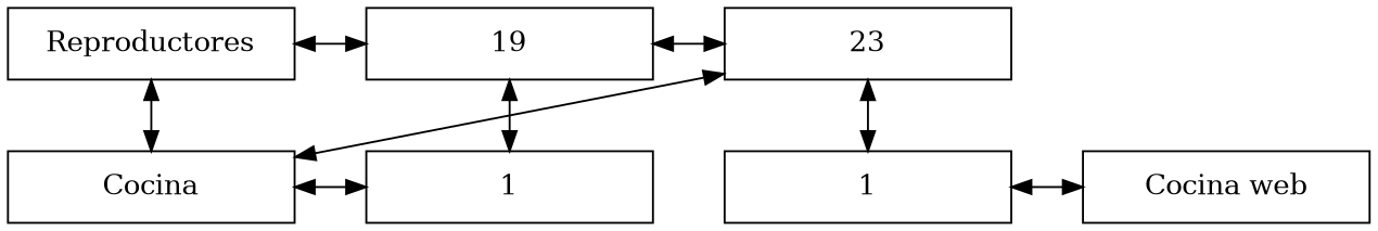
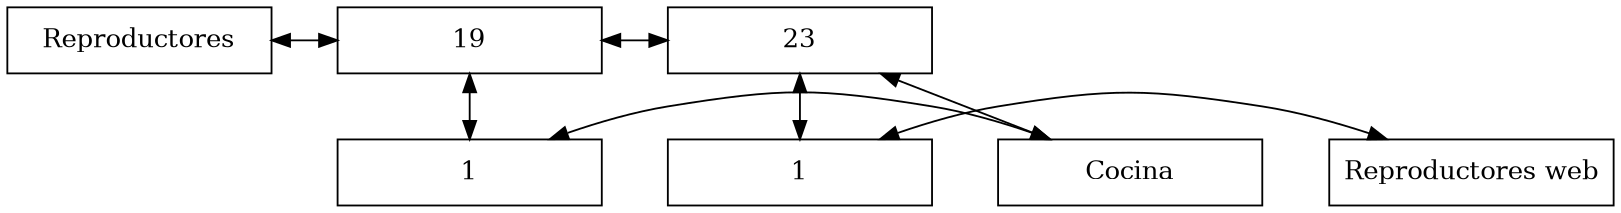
  digraph {
    nodesep=0.5
    rankdir=TB
    node [shape=rectangle]
    edge [dir=both]
    n1 [height=0.5 label=Reproductores width=2]
    n2 [height=0.5 label=19 width=2]
    n3 [height=0.5 label=23 width=2]
    n4 [height=0.5 label=Cocina width=2]
    n5 [height=0.5 label=1 width=2]
-   n6 [height=0.5 label="Cocina web" width=2]
+   n6 [height=0.5 label="Reproductores web" width=2]
    n7 [height=0.5 label=1 width=2]
    subgraph sub_1 {
      rank=same
      n1
      n2
      n3
    }
    subgraph sub_2 {
      rank=same
      n4
      n5
    }
    subgraph sub_3 {
      rank=same
      n6
      n7
    }
    n1 -> n2
-   n1 -> n4
    n2 -> n3
    n2 -> n5
    n3 -> n7
    n4 -> n3
    n4 -> n5 [constraint=false]
    n6 -> n7 [constraint=false]
  }
